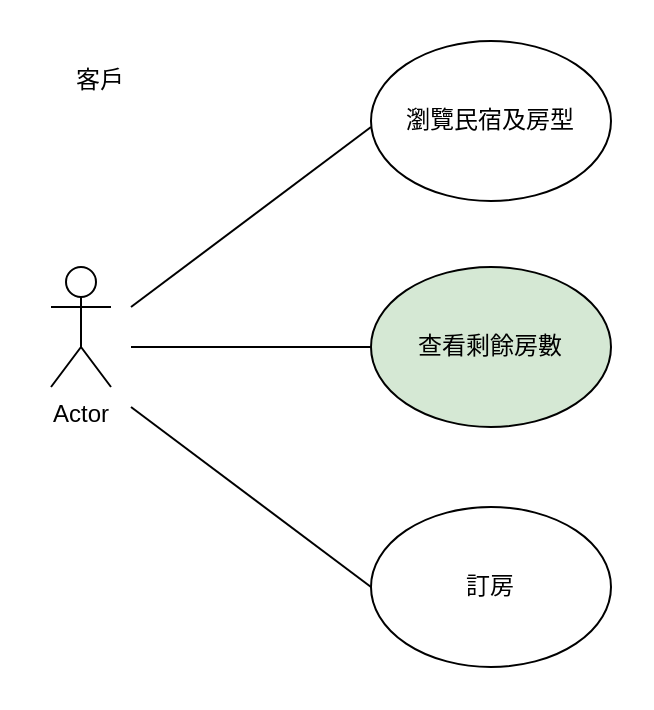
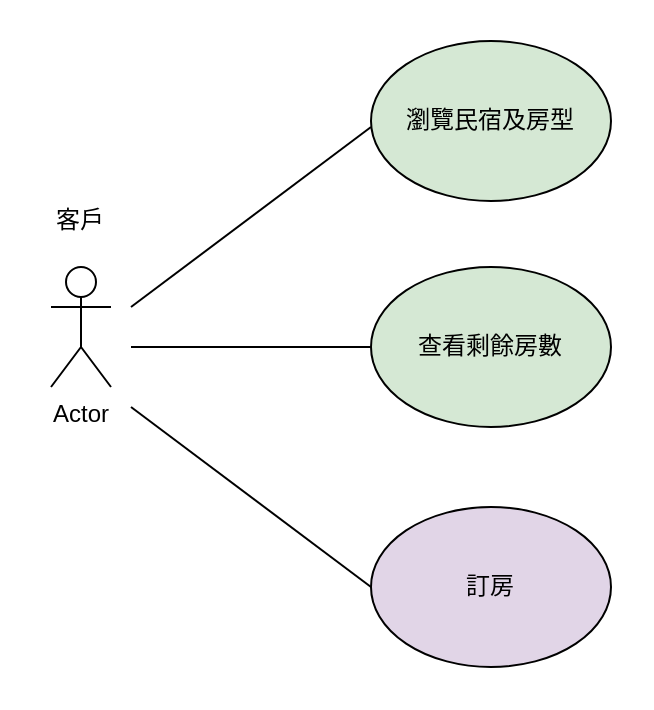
  <mxCell id="0" />
  <mxCell id="1" parent="0" />
  <mxCell id="2" value="Actor" style="shape=umlActor;verticalLabelPosition=bottom;verticalAlign=top;html=1;outlineConnect=0;" vertex="1" parent="1"><mxGeometry x="25" y="133" width="30" height="60" as="geometry" /></mxCell>
- <mxCell id="3" value="瀏覽民宿及房型" style="ellipse;whiteSpace=wrap;html=1;" vertex="1" parent="1"><mxGeometry x="185" y="20" width="120" height="80" as="geometry" /></mxCell>
+ <mxCell id="3" value="瀏覽民宿及房型" style="ellipse;whiteSpace=wrap;html=1;fillColor=#d5e8d4;" vertex="1" parent="1"><mxGeometry x="185" y="20" width="120" height="80" as="geometry" /></mxCell>
  <mxCell id="4" value="查看剩餘房數" style="ellipse;whiteSpace=wrap;html=1;fillColor=#d5e8d4;" vertex="1" parent="1"><mxGeometry x="185" y="133" width="120" height="80" as="geometry" /></mxCell>
- <mxCell id="5" value="訂房" style="ellipse;whiteSpace=wrap;html=1;" vertex="1" parent="1"><mxGeometry x="185" y="253" width="120" height="80" as="geometry" /></mxCell>
+ <mxCell id="5" value="訂房" style="ellipse;whiteSpace=wrap;html=1;fillColor=#e1d5e7;" vertex="1" parent="1"><mxGeometry x="185" y="253" width="120" height="80" as="geometry" /></mxCell>
  <mxCell id="6" value="" style="endArrow=none;html=1;" edge="1" parent="1"><mxGeometry width="50" height="50" relative="1" as="geometry"><mxPoint x="65" y="153" as="sourcePoint" /><mxPoint x="185" y="63" as="targetPoint" /></mxGeometry></mxCell>
  <mxCell id="7" value="" style="endArrow=none;html=1;" edge="1" parent="1"><mxGeometry width="50" height="50" relative="1" as="geometry"><mxPoint x="65" y="173" as="sourcePoint" /><mxPoint x="185" y="173" as="targetPoint" /></mxGeometry></mxCell>
  <mxCell id="8" value="" style="endArrow=none;html=1;" edge="1" parent="1"><mxGeometry width="50" height="50" relative="1" as="geometry"><mxPoint x="65" y="203" as="sourcePoint" /><mxPoint x="185" y="293" as="targetPoint" /></mxGeometry></mxCell>
- <mxCell id="9" value="客戶" style="text;html=1;strokeColor=none;fillColor=none;align=center;verticalAlign=middle;whiteSpace=wrap;rounded=0;" vertex="1" parent="1"><mxGeometry x="30" y="30" width="40" height="20" as="geometry" /></mxCell>
+ <mxCell id="9" value="客戶" style="text;html=1;strokeColor=none;fillColor=none;align=center;verticalAlign=middle;whiteSpace=wrap;rounded=0;" vertex="1" parent="1"><mxGeometry x="20" y="100" width="40" height="20" as="geometry" /></mxCell>
